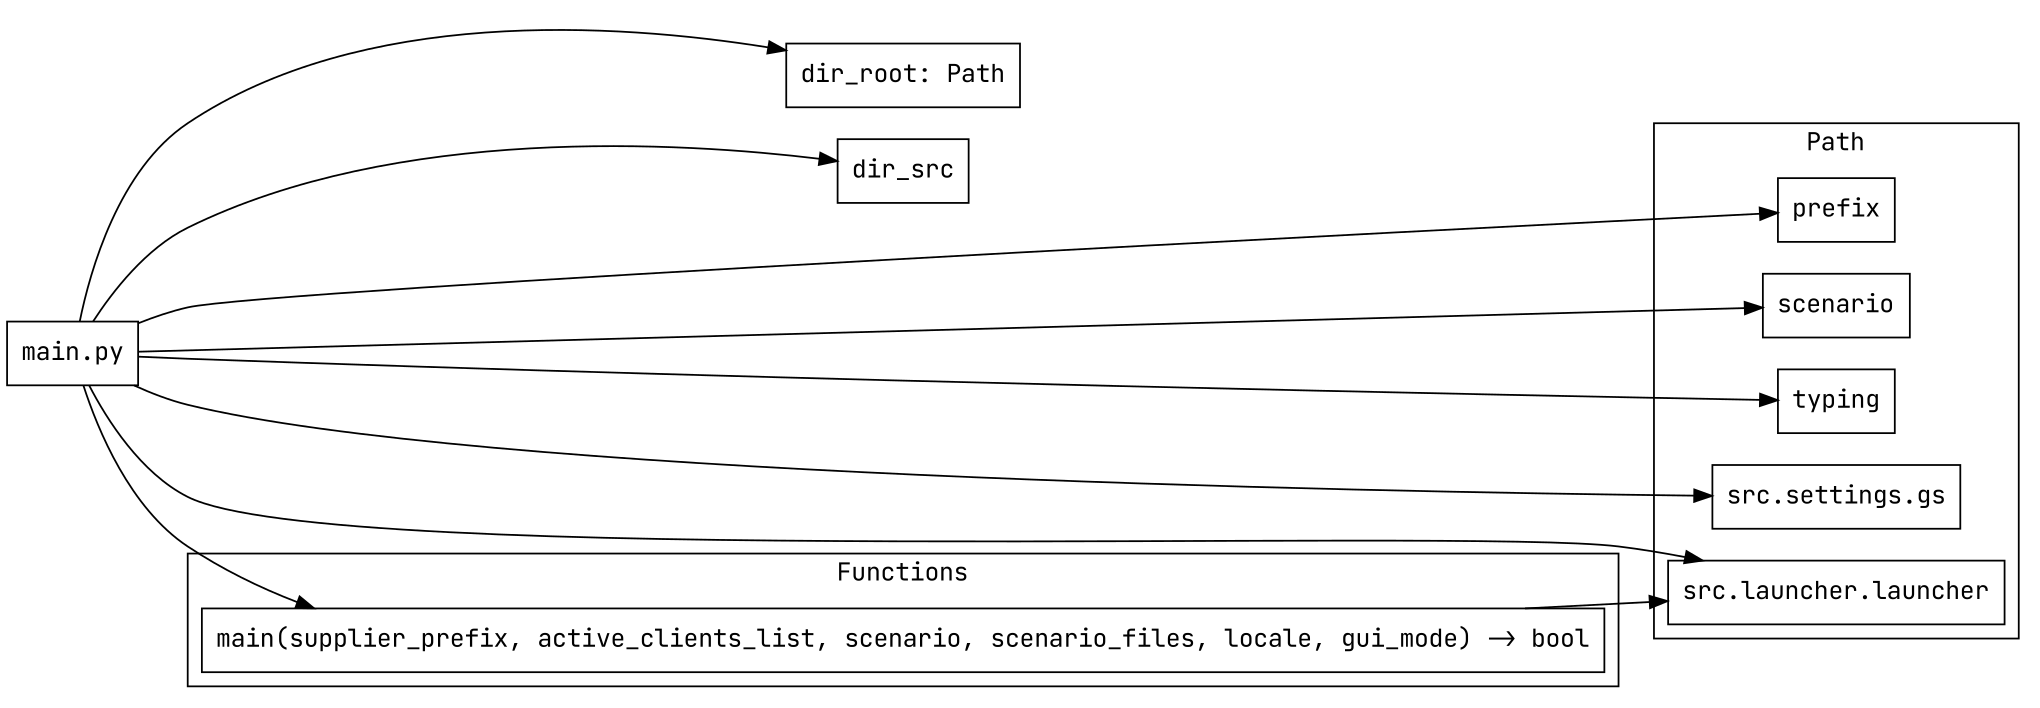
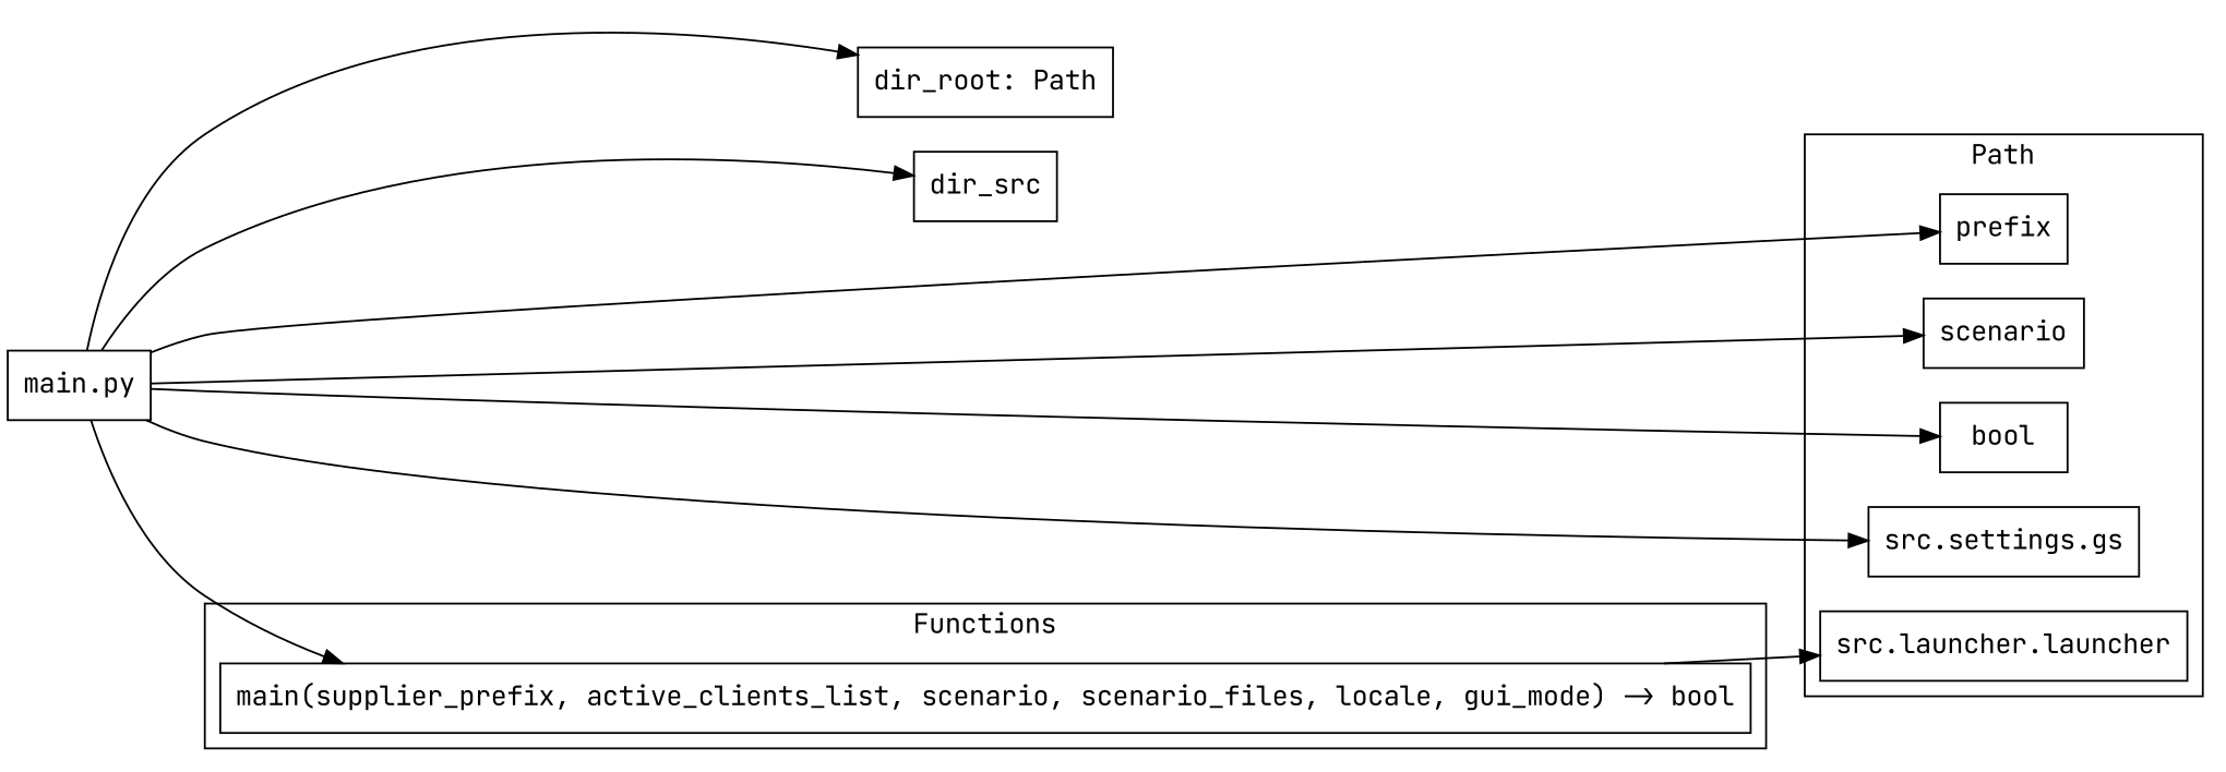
  digraph {
    fontname="JetBrains Mono"
    rankdir=LR
    node [fontname="JetBrains Mono" shape=box]
    edge [fontname="JetBrains Mono"]
    n1 [label="dir_root: Path"]
    n2 [label=dir_src]
    n3 [label=prefix]
    n4 [label=scenario]
-   n5 [label=typing]
+   n5 [label=bool]
    n6 [label="src.settings.gs"]
    n7 [label="src.launcher.launcher"]
    n8 [label="main(supplier_prefix, active_clients_list, scenario, scenario_files, locale, gui_mode) -> bool"]
    n9 [label="main.py"]
    subgraph sub_1 {
      rank=same
      n1
      n2
    }
    subgraph cluster_2 {
      label=Path
      n3
      n4
      n5
      n6
      n7
    }
    subgraph cluster_3 {
      label=Functions
      n8
    }
    subgraph cluster_4 {
      label=Classes
    }
    n8 -> n7
    n9 -> n1
    n9 -> n2
    n9 -> n3
    n9 -> n4
    n9 -> n5
    n9 -> n6
-   n9 -> n7
    n9 -> n8
  }
